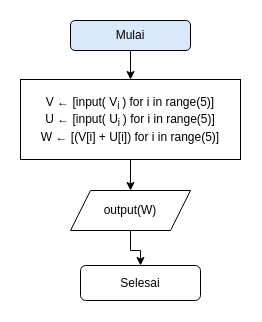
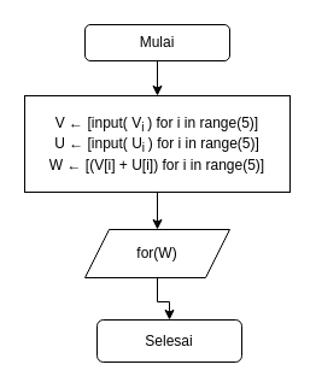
  <mxCell id="0" />
  <mxCell id="1" parent="0" />
  <mxCell id="2" style="edgeStyle=orthogonalEdgeStyle;rounded=0;orthogonalLoop=1;jettySize=auto;html=1;entryX=0.5;entryY=0;entryDx=0;entryDy=0;" parent="1" source="3" target="5" edge="1"><mxGeometry relative="1" as="geometry" /></mxCell>
- <mxCell id="3" value="Mulai" style="rounded=1;whiteSpace=wrap;html=1;fillColor=#dae8fc;" parent="1" vertex="1"><mxGeometry x="70" y="20" width="120" height="30" as="geometry" /></mxCell>
+ <mxCell id="3" value="Mulai" style="rounded=1;whiteSpace=wrap;html=1;" parent="1" vertex="1"><mxGeometry x="70" y="20" width="120" height="30" as="geometry" /></mxCell>
  <mxCell id="4" style="edgeStyle=orthogonalEdgeStyle;rounded=0;orthogonalLoop=1;jettySize=auto;html=1;entryX=0.5;entryY=0;entryDx=0;entryDy=0;" parent="1" source="5" target="7" edge="1"><mxGeometry relative="1" as="geometry" /></mxCell>
  <mxCell id="5" value="V&amp;nbsp;← [input( V&lt;sub&gt;i&amp;nbsp;&lt;/sub&gt;) for i in range(5)]&lt;div&gt;U ← [input( U&lt;sub&gt;i&amp;nbsp;&lt;/sub&gt;) for i in range(5)]&lt;/div&gt;&lt;div&gt;W&amp;nbsp;← [(V[i] + U[i]) for i in range(5)]&lt;/div&gt;" style="rounded=0;whiteSpace=wrap;html=1;" parent="1" vertex="1"><mxGeometry x="20" y="79" width="220" height="80" as="geometry" /></mxCell>
  <mxCell id="6" style="edgeStyle=orthogonalEdgeStyle;rounded=0;orthogonalLoop=1;jettySize=auto;html=1;entryX=0.5;entryY=0;entryDx=0;entryDy=0;" parent="1" source="7" target="8" edge="1"><mxGeometry relative="1" as="geometry" /></mxCell>
- <mxCell id="7" value="output(W)" style="shape=parallelogram;perimeter=parallelogramPerimeter;whiteSpace=wrap;html=1;fixedSize=1;" parent="1" vertex="1"><mxGeometry x="70" y="190" width="120" height="40" as="geometry" /></mxCell>
+ <mxCell id="7" value="for(W)" style="shape=parallelogram;perimeter=parallelogramPerimeter;whiteSpace=wrap;html=1;fixedSize=1;" parent="1" vertex="1"><mxGeometry x="70" y="190" width="120" height="40" as="geometry" /></mxCell>
  <mxCell id="8" value="Selesai" style="rounded=1;whiteSpace=wrap;html=1;" parent="1" vertex="1"><mxGeometry x="80" y="265" width="120" height="35" as="geometry" /></mxCell>
